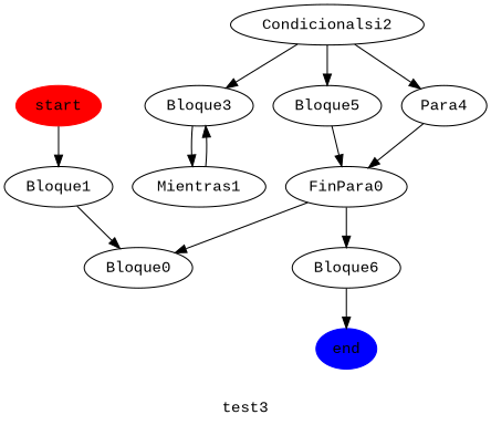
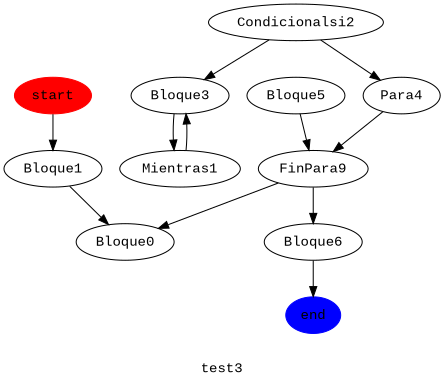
  digraph {
    fontname="Liberation Mono"
    label=test3
    node [fontname="Liberation Mono"]
    edge [fontname="Liberation Mono"]
    n1 [label=Bloque0]
    Bloque1
    Mientras1
    Bloque3
    Condicionalsi2
    Bloque5
    n7 [label=Para4]
-   FinPara0
+   FinPara0 [label=FinPara9]
    Bloque6
    end [color=blue style=filled]
    start [color=red style=filled]
    Bloque1 -> n1
    Mientras1 -> Bloque3
    Bloque3 -> Mientras1
    Condicionalsi2 -> Bloque3
-   Condicionalsi2 -> Bloque5
    Condicionalsi2 -> n7
    Bloque5 -> FinPara0
    n7 -> FinPara0
    FinPara0 -> n1
    FinPara0 -> Bloque6
    Bloque6 -> end
    start -> Bloque1
  }
